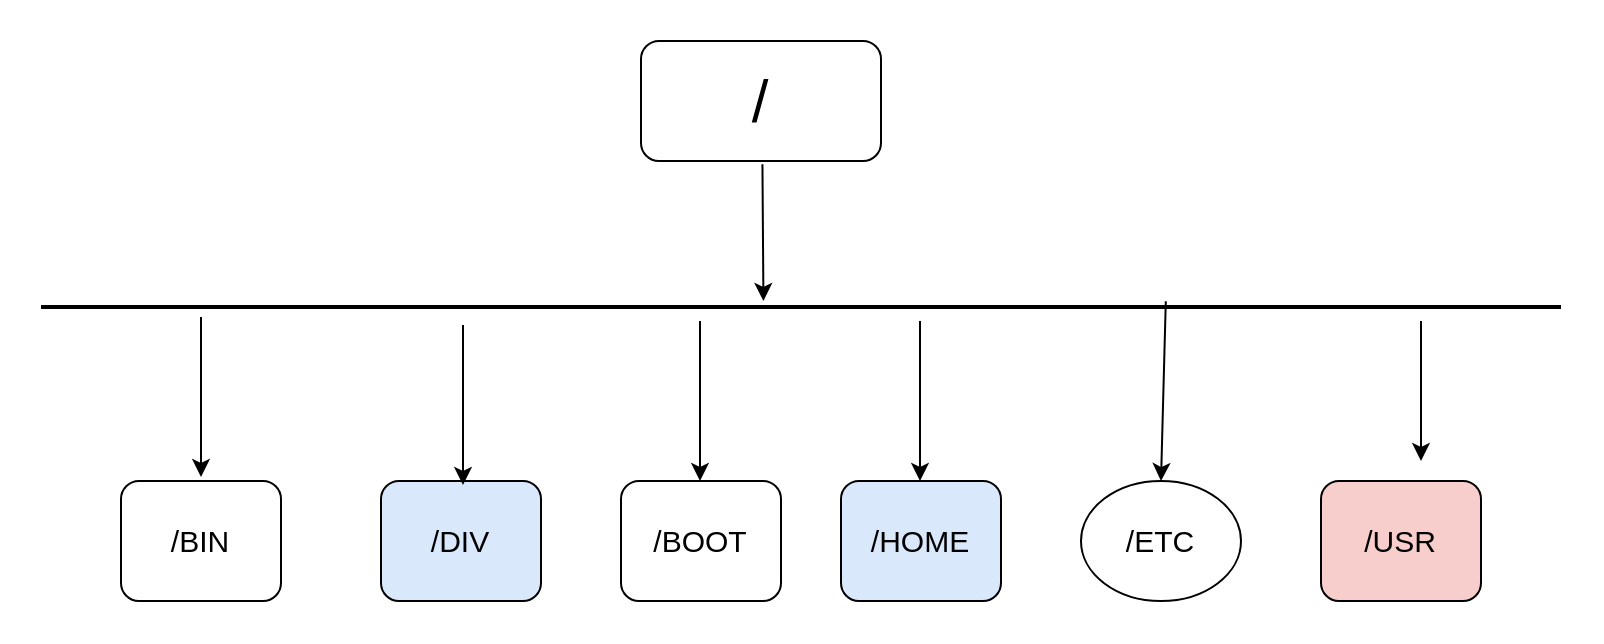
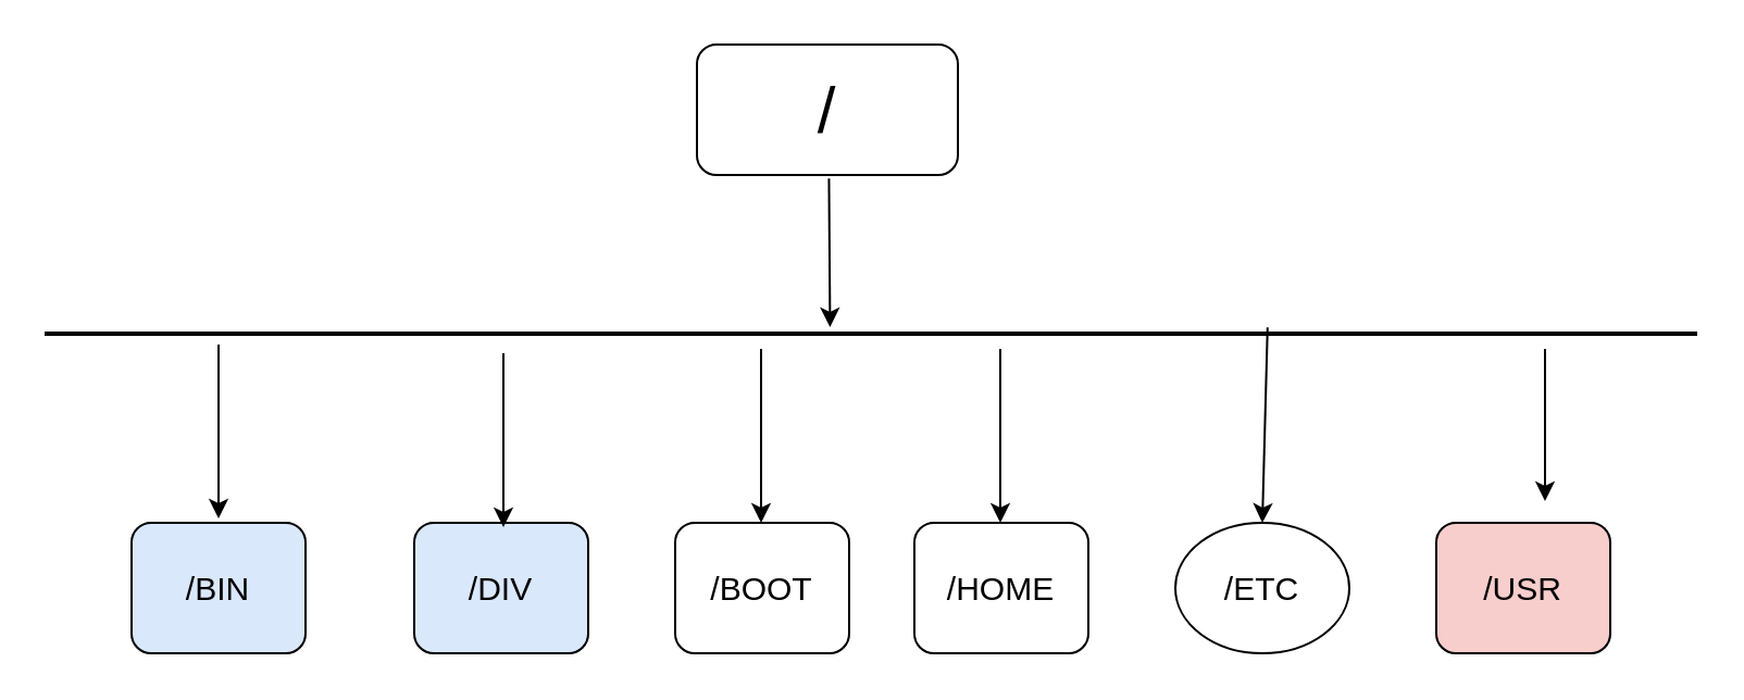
  <mxCell id="0" />
  <mxCell id="1" parent="0" />
  <mxCell id="2" value="/" style="rounded=1;whiteSpace=wrap;html=1;fontSize=30;" vertex="1" parent="1"><mxGeometry x="320" y="20" width="120" height="60" as="geometry" /></mxCell>
  <mxCell id="3" value="" style="line;strokeWidth=2;html=1;fontSize=30;" vertex="1" parent="1"><mxGeometry x="20" y="148" width="760" height="10" as="geometry" /></mxCell>
  <mxCell id="4" value="" style="endArrow=classic;html=1;fontSize=30;exitX=0.581;exitY=1.028;exitDx=0;exitDy=0;exitPerimeter=0;" edge="1" parent="1"><mxGeometry width="50" height="50" relative="1" as="geometry"><mxPoint x="380.72" y="81.68" as="sourcePoint" /><mxPoint x="381.211" y="150" as="targetPoint" /></mxGeometry></mxCell>
- <mxCell id="5" value="/BIN" style="rounded=1;whiteSpace=wrap;html=1;fontSize=15;" vertex="1" parent="1"><mxGeometry x="60" y="240" width="80" height="60" as="geometry" /></mxCell>
+ <mxCell id="5" value="/BIN" style="rounded=1;whiteSpace=wrap;html=1;fontSize=15;fillColor=#dae8fc;" vertex="1" parent="1"><mxGeometry x="60" y="240" width="80" height="60" as="geometry" /></mxCell>
  <mxCell id="6" value="/DIV" style="rounded=1;whiteSpace=wrap;html=1;fontSize=15;fillColor=#dae8fc;" vertex="1" parent="1"><mxGeometry x="190" y="240" width="80" height="60" as="geometry" /></mxCell>
  <mxCell id="7" value="/BOOT&lt;span style=&quot;color: rgba(0 , 0 , 0 , 0) ; font-family: monospace ; font-size: 0px&quot;&gt;%3CmxGraphModel%3E%3Croot%3E%3CmxCell%20id%3D%220%22%2F%3E%3CmxCell%20id%3D%221%22%20parent%3D%220%22%2F%3E%3CmxCell%20id%3D%222%22%20value%3D%22%2FDIV%22%20style%3D%22rounded%3D1%3BwhiteSpace%3Dwrap%3Bhtml%3D1%3BfontSize%3D15%3B%22%20vertex%3D%221%22%20parent%3D%221%22%3E%3CmxGeometry%20x%3D%22160%22%20y%3D%22330%22%20width%3D%2280%22%20height%3D%2260%22%20as%3D%22geometry%22%2F%3E%3C%2FmxCell%3E%3C%2Froot%3E%3C%2FmxGraphModel%3E&lt;/span&gt;" style="rounded=1;whiteSpace=wrap;html=1;fontSize=15;" vertex="1" parent="1"><mxGeometry x="310" y="240" width="80" height="60" as="geometry" /></mxCell>
- <mxCell id="8" value="/HOME" style="rounded=1;whiteSpace=wrap;html=1;fontSize=15;fillColor=#dae8fc;" vertex="1" parent="1"><mxGeometry x="420" y="240" width="80" height="60" as="geometry" /></mxCell>
+ <mxCell id="8" value="/HOME" style="rounded=1;whiteSpace=wrap;html=1;fontSize=15;" vertex="1" parent="1"><mxGeometry x="420" y="240" width="80" height="60" as="geometry" /></mxCell>
  <mxCell id="9" value="/ETC" style="ellipse;whiteSpace=wrap;html=1;fontSize=15;" vertex="1" parent="1"><mxGeometry x="540" y="240" width="80" height="60" as="geometry" /></mxCell>
  <mxCell id="10" value="/USR" style="rounded=1;whiteSpace=wrap;html=1;fontSize=15;fillColor=#f8cecc;" vertex="1" parent="1"><mxGeometry x="660" y="240" width="80" height="60" as="geometry" /></mxCell>
  <mxCell id="11" value="" style="endArrow=classic;html=1;fontSize=15;entryX=0.5;entryY=0;entryDx=0;entryDy=0;" edge="1" parent="1"><mxGeometry width="50" height="50" relative="1" as="geometry"><mxPoint x="100" y="158" as="sourcePoint" /><mxPoint x="100" y="238" as="targetPoint" /></mxGeometry></mxCell>
  <mxCell id="12" value="" style="endArrow=classic;html=1;fontSize=15;entryX=0.5;entryY=0;entryDx=0;entryDy=0;" edge="1" parent="1"><mxGeometry width="50" height="50" relative="1" as="geometry"><mxPoint x="231" y="162" as="sourcePoint" /><mxPoint x="231" y="242" as="targetPoint" /></mxGeometry></mxCell>
  <mxCell id="13" value="" style="endArrow=classic;html=1;fontSize=15;entryX=0.5;entryY=0;entryDx=0;entryDy=0;" edge="1" parent="1"><mxGeometry width="50" height="50" relative="1" as="geometry"><mxPoint x="349.5" y="160" as="sourcePoint" /><mxPoint x="349.5" y="240" as="targetPoint" /></mxGeometry></mxCell>
  <mxCell id="14" value="" style="endArrow=classic;html=1;fontSize=15;entryX=0.5;entryY=0;entryDx=0;entryDy=0;" edge="1" parent="1"><mxGeometry width="50" height="50" relative="1" as="geometry"><mxPoint x="459.5" y="160" as="sourcePoint" /><mxPoint x="459.5" y="240" as="targetPoint" /></mxGeometry></mxCell>
  <mxCell id="15" value="" style="endArrow=classic;html=1;fontSize=15;exitX=0.74;exitY=0.211;exitDx=0;exitDy=0;exitPerimeter=0;entryX=0.5;entryY=0;entryDx=0;entryDy=0;" edge="1" parent="1" source="3" target="9"><mxGeometry width="50" height="50" relative="1" as="geometry"><mxPoint x="505.5" y="170" as="sourcePoint" /><mxPoint x="590" y="230" as="targetPoint" /><Array as="points" /></mxGeometry></mxCell>
  <mxCell id="16" value="" style="endArrow=classic;html=1;fontSize=15;" edge="1" parent="1"><mxGeometry width="50" height="50" relative="1" as="geometry"><mxPoint x="710" y="160" as="sourcePoint" /><mxPoint x="710" y="230" as="targetPoint" /><Array as="points"><mxPoint x="710" y="210" /></Array></mxGeometry></mxCell>
